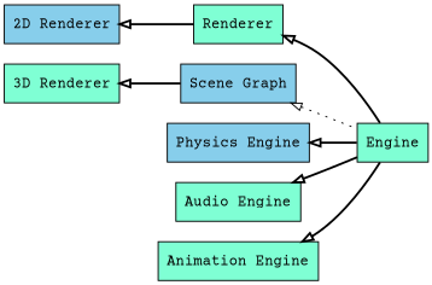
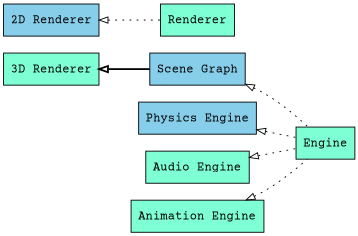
  digraph {
    fontname="Courier Prime"
    rankdir=LR
    node [fillcolor=aquamarine fontname="Courier Prime" shape=record style=filled]
    edge [arrowtail=empty dir=back fontname="Courier Prime" style=bold]
    n1 [label="{Engine}"]
    n2 [label="{Renderer}"]
    n3 [fillcolor=skyblue label="{2D Renderer}"]
    n4 [label="{3D Renderer}"]
    n5 [fillcolor=skyblue label="{Scene Graph}"]
    n6 [fillcolor=skyblue label="{Physics Engine}"]
    n7 [label="{Audio Engine}"]
    n8 [label="{Animation Engine}"]
-   n2 -> n1
-   n3 -> n2
+   n3 -> n2 [style=dotted]
    n4 -> n5
    n5 -> n1 [style=dotted]
-   n6 -> n1
-   n7 -> n1
-   n8 -> n1
+   n6 -> n1 [style=dotted]
+   n7 -> n1 [style=dotted]
+   n8 -> n1 [style=dotted]
  }
